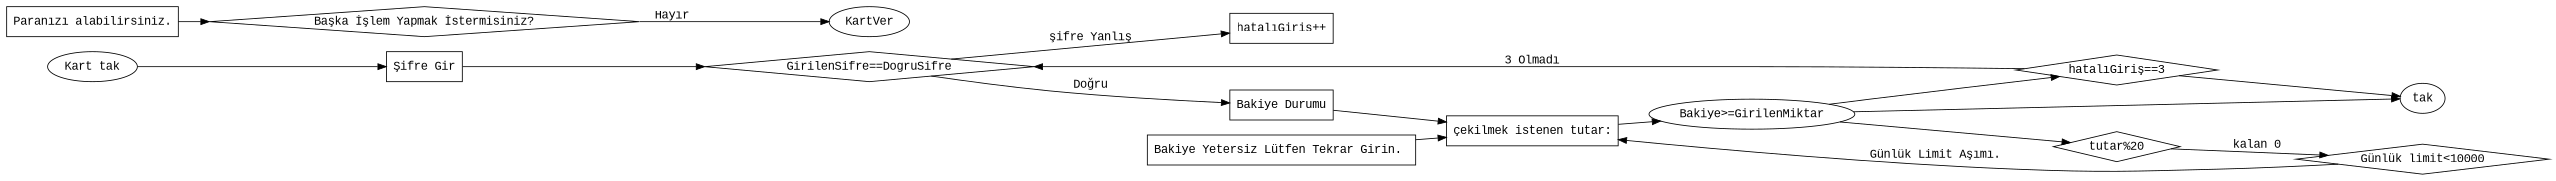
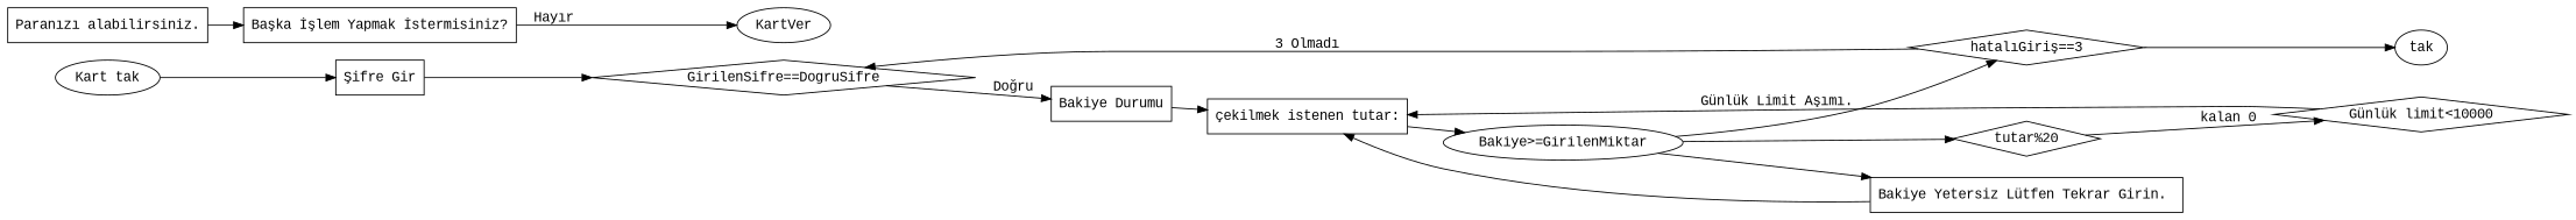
  digraph {
    fontname="Liberation Mono"
    rankdir=LR
    node [fontname="Liberation Mono" shape=diamond]
    edge [fontname="Liberation Mono"]
    n1 [label="Kart tak" shape=oval]
    n2 [label="Şifre Gir" shape=paralelogram]
    n3 [label="GirilenSifre==DogruSifre"]
-   n4 [label="hatalıGiris++" shape=box]
    n5 [label="Bakiye Durumu" shape=paralelogram]
    n6 [label="çekilmek istenen tutar:" shape=box]
    n7 [label="hatalıGiriş==3"]
    n8 [label=tak shape=""]
    n9 [label="Bakiye>=GirilenMiktar" shape=ellipse]
    n10 [label="Bakiye Yetersiz Lütfen Tekrar Girin. " shape=box]
    n11 [label="tutar%20"]
    n12 [label="Günlük limit<10000"]
    n13 [label="Paranızı alabilirsiniz." shape=parelelogram]
-   n14 [label="Başka İşlem Yapmak İstermisiniz?"]
+   n14 [label="Başka İşlem Yapmak İstermisiniz?" shape=box]
    KartVer [shape=""]
    n1 -> n2
    n2 -> n3
-   n3 -> n4 [label="şifre Yanlış"]
    n3 -> n5 [label="Doğru"]
    n5 -> n6
    n6 -> n9
    n7 -> n3 [label="3 Olmadı"]
    n7 -> n8
    n9 -> n7
-   n9 -> n8
+   n9 -> n10
    n9 -> n11
    n10 -> n6
    n11 -> n12 [label="kalan 0"]
    n12 -> n6 [label="Günlük Limit Aşımı."]
    n13 -> n14
    n14 -> KartVer [label="Hayır"]
  }
